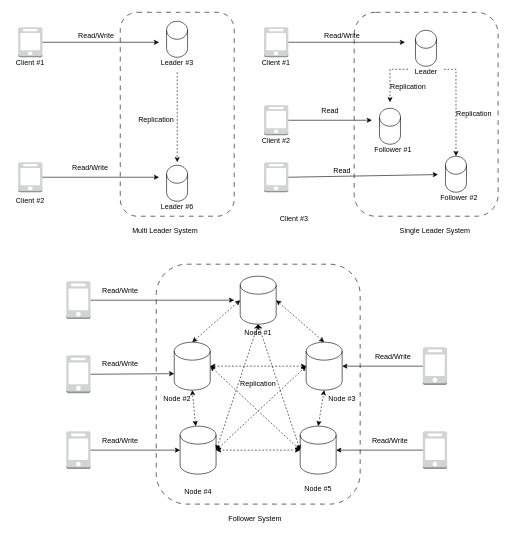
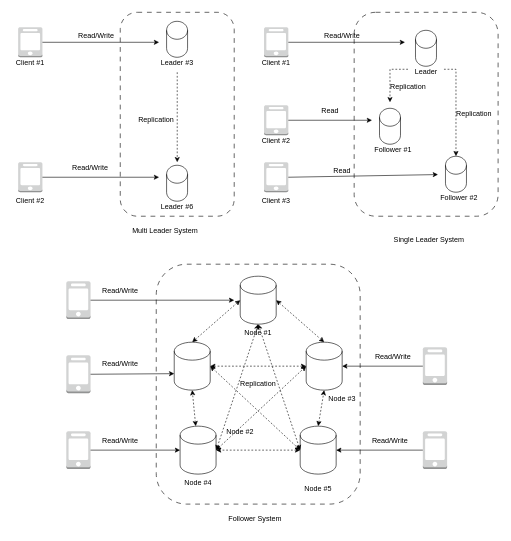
  <mxCell id="0" />
  <mxCell id="1" parent="0" />
  <mxCell id="2" value="" style="rounded=1;whiteSpace=wrap;html=1;dashed=1;dashPattern=8 8;" vertex="1" parent="1"><mxGeometry x="260" y="440" width="340" height="400" as="geometry" /></mxCell>
  <mxCell id="3" value="" style="rounded=1;whiteSpace=wrap;html=1;dashed=1;dashPattern=8 8;" parent="1" vertex="1"><mxGeometry x="590" y="20" width="240" height="340" as="geometry" /></mxCell>
  <mxCell id="4" value="" style="rounded=1;whiteSpace=wrap;html=1;dashed=1;dashPattern=8 8;" parent="1" vertex="1"><mxGeometry x="200" y="20" width="190" height="340" as="geometry" /></mxCell>
  <mxCell id="5" value="" style="outlineConnect=0;dashed=0;verticalLabelPosition=bottom;verticalAlign=top;align=center;html=1;shape=mxgraph.aws3.mobile_client;fillColor=#D2D3D3;gradientColor=none;" parent="1" vertex="1"><mxGeometry x="439.75" y="175" width="40.5" height="50" as="geometry" /></mxCell>
  <mxCell id="6" value="" style="endArrow=classic;html=1;rounded=0;exitX=0;exitY=0.5;exitDx=0;exitDy=0;dashed=1;" parent="1" edge="1"><mxGeometry width="50" height="50" relative="1" as="geometry"><mxPoint x="679.75" y="115" as="sourcePoint" /><mxPoint x="649.75" y="170" as="targetPoint" /><Array as="points"><mxPoint x="649.75" y="115" /></Array></mxGeometry></mxCell>
  <mxCell id="7" value="" style="endArrow=classic;html=1;rounded=0;exitX=1;exitY=0.5;exitDx=0;exitDy=0;dashed=1;" parent="1" edge="1"><mxGeometry width="50" height="50" relative="1" as="geometry"><mxPoint x="739.75" y="115" as="sourcePoint" /><mxPoint x="759.75" y="260" as="targetPoint" /><Array as="points"><mxPoint x="759.75" y="115" /></Array></mxGeometry></mxCell>
- <mxCell id="8" value="Single Leader System" style="text;html=1;strokeColor=none;fillColor=none;align=center;verticalAlign=middle;whiteSpace=wrap;rounded=0;" parent="1" vertex="1"><mxGeometry x="659.75" y="370" width="130" height="30" as="geometry" /></mxCell>
+ <mxCell id="8" value="Single Leader System" style="text;html=1;strokeColor=none;fillColor=none;align=center;verticalAlign=middle;whiteSpace=wrap;rounded=0;" parent="1" vertex="1"><mxGeometry x="649.75" y="385" width="130" height="30" as="geometry" /></mxCell>
  <mxCell id="9" value="" style="outlineConnect=0;dashed=0;verticalLabelPosition=bottom;verticalAlign=top;align=center;html=1;shape=mxgraph.aws3.mobile_client;fillColor=#D2D3D3;gradientColor=none;" parent="1" vertex="1"><mxGeometry x="439.75" y="270" width="40.5" height="50" as="geometry" /></mxCell>
  <mxCell id="10" value="" style="outlineConnect=0;dashed=0;verticalLabelPosition=bottom;verticalAlign=top;align=center;html=1;shape=mxgraph.aws3.mobile_client;fillColor=#D2D3D3;gradientColor=none;" parent="1" vertex="1"><mxGeometry x="439.75" y="45" width="40.5" height="50" as="geometry" /></mxCell>
  <mxCell id="11" value="Client #1" style="text;html=1;strokeColor=none;fillColor=none;align=center;verticalAlign=middle;whiteSpace=wrap;rounded=0;" parent="1" vertex="1"><mxGeometry x="430" y="90" width="60" height="30" as="geometry" /></mxCell>
  <mxCell id="12" value="Client #2" style="text;html=1;strokeColor=none;fillColor=none;align=center;verticalAlign=middle;whiteSpace=wrap;rounded=0;" parent="1" vertex="1"><mxGeometry x="430" y="220" width="60" height="30" as="geometry" /></mxCell>
- <mxCell id="13" value="Client #3" style="text;html=1;strokeColor=none;fillColor=none;align=center;verticalAlign=middle;whiteSpace=wrap;rounded=0;" parent="1" vertex="1"><mxGeometry x="460" y="350" width="60" height="30" as="geometry" /></mxCell>
+ <mxCell id="13" value="Client #3" style="text;html=1;strokeColor=none;fillColor=none;align=center;verticalAlign=middle;whiteSpace=wrap;rounded=0;" parent="1" vertex="1"><mxGeometry x="430" y="320" width="60" height="30" as="geometry" /></mxCell>
  <mxCell id="14" value="Replication" style="text;html=1;strokeColor=none;fillColor=none;align=center;verticalAlign=middle;whiteSpace=wrap;rounded=0;" parent="1" vertex="1"><mxGeometry x="759.75" y="175" width="60" height="30" as="geometry" /></mxCell>
  <mxCell id="15" value="Replication" style="text;html=1;strokeColor=none;fillColor=none;align=center;verticalAlign=middle;whiteSpace=wrap;rounded=0;" parent="1" vertex="1"><mxGeometry x="649.75" y="130" width="60" height="30" as="geometry" /></mxCell>
  <mxCell id="16" value="" style="endArrow=classic;html=1;rounded=0;exitX=1;exitY=0.5;exitDx=0;exitDy=0;exitPerimeter=0;" parent="1" source="10" edge="1"><mxGeometry width="50" height="50" relative="1" as="geometry"><mxPoint x="809.75" y="280" as="sourcePoint" /><mxPoint x="674.75" y="70" as="targetPoint" /></mxGeometry></mxCell>
  <mxCell id="17" value="" style="endArrow=classic;html=1;rounded=0;exitX=1;exitY=0.5;exitDx=0;exitDy=0;exitPerimeter=0;" parent="1" source="5" edge="1"><mxGeometry width="50" height="50" relative="1" as="geometry"><mxPoint x="809.75" y="280" as="sourcePoint" /><mxPoint x="619.75" y="200" as="targetPoint" /></mxGeometry></mxCell>
  <mxCell id="18" value="" style="endArrow=classic;html=1;rounded=0;exitX=1;exitY=0.5;exitDx=0;exitDy=0;exitPerimeter=0;" parent="1" source="9" edge="1"><mxGeometry width="50" height="50" relative="1" as="geometry"><mxPoint x="809.75" y="280" as="sourcePoint" /><mxPoint x="729.75" y="290.537" as="targetPoint" /></mxGeometry></mxCell>
  <mxCell id="19" value="Read/Write" style="text;html=1;strokeColor=none;fillColor=none;align=center;verticalAlign=middle;whiteSpace=wrap;rounded=0;" parent="1" vertex="1"><mxGeometry x="539.75" y="45" width="60" height="30" as="geometry" /></mxCell>
  <mxCell id="20" value="Read" style="text;html=1;strokeColor=none;fillColor=none;align=center;verticalAlign=middle;whiteSpace=wrap;rounded=0;" parent="1" vertex="1"><mxGeometry x="519.75" y="170" width="60" height="30" as="geometry" /></mxCell>
  <mxCell id="21" value="Read" style="text;html=1;strokeColor=none;fillColor=none;align=center;verticalAlign=middle;whiteSpace=wrap;rounded=0;" parent="1" vertex="1"><mxGeometry x="539.75" y="270" width="60" height="30" as="geometry" /></mxCell>
  <mxCell id="22" value="Multi Leader System" style="text;html=1;strokeColor=none;fillColor=none;align=center;verticalAlign=middle;whiteSpace=wrap;rounded=0;" parent="1" vertex="1"><mxGeometry x="209.75" y="370" width="130" height="30" as="geometry" /></mxCell>
  <mxCell id="23" style="edgeStyle=orthogonalEdgeStyle;rounded=0;orthogonalLoop=1;jettySize=auto;html=1;exitX=0.5;exitY=1;exitDx=0;exitDy=0;dashed=1;" parent="1" source="34" edge="1"><mxGeometry relative="1" as="geometry"><mxPoint x="295" y="270" as="targetPoint" /><mxPoint x="294.8" y="100" as="sourcePoint" /></mxGeometry></mxCell>
  <mxCell id="24" value="" style="outlineConnect=0;dashed=0;verticalLabelPosition=bottom;verticalAlign=top;align=center;html=1;shape=mxgraph.aws3.mobile_client;fillColor=#D2D3D3;gradientColor=none;" parent="1" vertex="1"><mxGeometry x="29.75" y="270" width="40.5" height="50" as="geometry" /></mxCell>
  <mxCell id="25" value="" style="outlineConnect=0;dashed=0;verticalLabelPosition=bottom;verticalAlign=top;align=center;html=1;shape=mxgraph.aws3.mobile_client;fillColor=#D2D3D3;gradientColor=none;" parent="1" vertex="1"><mxGeometry x="29.75" y="45" width="40.5" height="50" as="geometry" /></mxCell>
  <mxCell id="26" value="Client #1" style="text;html=1;strokeColor=none;fillColor=none;align=center;verticalAlign=middle;whiteSpace=wrap;rounded=0;" parent="1" vertex="1"><mxGeometry x="20" y="90" width="60" height="30" as="geometry" /></mxCell>
  <mxCell id="27" value="Client #2" style="text;html=1;strokeColor=none;fillColor=none;align=center;verticalAlign=middle;whiteSpace=wrap;rounded=0;" parent="1" vertex="1"><mxGeometry x="20" y="320" width="60" height="30" as="geometry" /></mxCell>
  <mxCell id="28" value="Replication" style="text;html=1;strokeColor=none;fillColor=none;align=center;verticalAlign=middle;whiteSpace=wrap;rounded=0;" parent="1" vertex="1"><mxGeometry x="230" y="185" width="60" height="30" as="geometry" /></mxCell>
  <mxCell id="29" value="" style="endArrow=classic;html=1;rounded=0;exitX=1;exitY=0.5;exitDx=0;exitDy=0;exitPerimeter=0;" parent="1" source="25" edge="1"><mxGeometry width="50" height="50" relative="1" as="geometry"><mxPoint x="399.75" y="280" as="sourcePoint" /><mxPoint x="264.75" y="70" as="targetPoint" /></mxGeometry></mxCell>
  <mxCell id="30" value="" style="endArrow=classic;html=1;rounded=0;exitX=1;exitY=0.5;exitDx=0;exitDy=0;exitPerimeter=0;" parent="1" source="24" edge="1"><mxGeometry width="50" height="50" relative="1" as="geometry"><mxPoint x="399.75" y="280" as="sourcePoint" /><mxPoint x="264.75" y="295" as="targetPoint" /></mxGeometry></mxCell>
  <mxCell id="31" value="Read/Write" style="text;html=1;strokeColor=none;fillColor=none;align=center;verticalAlign=middle;whiteSpace=wrap;rounded=0;" parent="1" vertex="1"><mxGeometry x="129.75" y="45" width="60" height="30" as="geometry" /></mxCell>
  <mxCell id="32" value="Read/Write" style="text;html=1;strokeColor=none;fillColor=none;align=center;verticalAlign=middle;whiteSpace=wrap;rounded=0;" parent="1" vertex="1"><mxGeometry x="120" y="265" width="60" height="30" as="geometry" /></mxCell>
  <mxCell id="33" value="" style="shape=cylinder3;whiteSpace=wrap;html=1;boundedLbl=1;backgroundOutline=1;size=15;" parent="1" vertex="1"><mxGeometry x="277.25" y="35" width="35" height="60" as="geometry" /></mxCell>
  <mxCell id="34" value="Leader #3" style="text;html=1;strokeColor=none;fillColor=none;align=center;verticalAlign=middle;whiteSpace=wrap;rounded=0;" parent="1" vertex="1"><mxGeometry x="265" y="90" width="60" height="30" as="geometry" /></mxCell>
  <mxCell id="35" value="" style="group" parent="1" vertex="1" connectable="0"><mxGeometry x="265" y="275" width="60" height="85" as="geometry" /></mxCell>
  <mxCell id="36" value="" style="shape=cylinder3;whiteSpace=wrap;html=1;boundedLbl=1;backgroundOutline=1;size=15;" parent="35" vertex="1"><mxGeometry x="12.25" width="35" height="60" as="geometry" /></mxCell>
  <mxCell id="37" value="Leader #6" style="text;html=1;strokeColor=none;fillColor=none;align=center;verticalAlign=middle;whiteSpace=wrap;rounded=0;" parent="35" vertex="1"><mxGeometry y="55" width="60" height="30" as="geometry" /></mxCell>
  <mxCell id="38" value="" style="group" parent="1" vertex="1" connectable="0"><mxGeometry x="680" y="50" width="60" height="85" as="geometry" /></mxCell>
  <mxCell id="39" value="" style="shape=cylinder3;whiteSpace=wrap;html=1;boundedLbl=1;backgroundOutline=1;size=15;" parent="38" vertex="1"><mxGeometry x="12.25" width="35" height="60" as="geometry" /></mxCell>
  <mxCell id="40" value="Leader" style="text;html=1;strokeColor=none;fillColor=none;align=center;verticalAlign=middle;whiteSpace=wrap;rounded=0;" parent="38" vertex="1"><mxGeometry y="55" width="60" height="30" as="geometry" /></mxCell>
  <mxCell id="41" value="" style="group" parent="1" vertex="1" connectable="0"><mxGeometry x="620" y="180" width="70" height="85" as="geometry" /></mxCell>
  <mxCell id="42" value="" style="shape=cylinder3;whiteSpace=wrap;html=1;boundedLbl=1;backgroundOutline=1;size=15;" parent="41" vertex="1"><mxGeometry x="12.25" width="35" height="60" as="geometry" /></mxCell>
  <mxCell id="43" value="Follower #1" style="text;html=1;strokeColor=none;fillColor=none;align=center;verticalAlign=middle;whiteSpace=wrap;rounded=0;" parent="41" vertex="1"><mxGeometry y="55" width="70" height="30" as="geometry" /></mxCell>
  <mxCell id="44" value="" style="group" parent="1" vertex="1" connectable="0"><mxGeometry x="730" y="260" width="70" height="85" as="geometry" /></mxCell>
  <mxCell id="45" value="" style="shape=cylinder3;whiteSpace=wrap;html=1;boundedLbl=1;backgroundOutline=1;size=15;" parent="44" vertex="1"><mxGeometry x="12.25" width="35" height="60" as="geometry" /></mxCell>
  <mxCell id="46" value="Follower #2" style="text;html=1;strokeColor=none;fillColor=none;align=center;verticalAlign=middle;whiteSpace=wrap;rounded=0;" parent="44" vertex="1"><mxGeometry y="55" width="70" height="30" as="geometry" /></mxCell>
  <mxCell id="47" value="" style="shape=cylinder3;whiteSpace=wrap;html=1;boundedLbl=1;backgroundOutline=1;size=15;" vertex="1" parent="1"><mxGeometry x="400" y="460" width="60" height="80" as="geometry" /></mxCell>
  <mxCell id="48" value="" style="shape=cylinder3;whiteSpace=wrap;html=1;boundedLbl=1;backgroundOutline=1;size=15;" vertex="1" parent="1"><mxGeometry x="510" y="570" width="60" height="80" as="geometry" /></mxCell>
  <mxCell id="49" value="" style="shape=cylinder3;whiteSpace=wrap;html=1;boundedLbl=1;backgroundOutline=1;size=15;" vertex="1" parent="1"><mxGeometry x="500" y="710" width="60" height="80" as="geometry" /></mxCell>
  <mxCell id="50" value="" style="shape=cylinder3;whiteSpace=wrap;html=1;boundedLbl=1;backgroundOutline=1;size=15;" vertex="1" parent="1"><mxGeometry x="299.75" y="710" width="60" height="80" as="geometry" /></mxCell>
  <mxCell id="51" value="" style="shape=cylinder3;whiteSpace=wrap;html=1;boundedLbl=1;backgroundOutline=1;size=15;" vertex="1" parent="1"><mxGeometry x="290" y="570" width="60" height="80" as="geometry" /></mxCell>
  <mxCell id="52" value="" style="endArrow=classic;startArrow=classic;html=1;rounded=0;entryX=0;entryY=0.5;entryDx=0;entryDy=0;entryPerimeter=0;exitX=0.5;exitY=0;exitDx=0;exitDy=0;exitPerimeter=0;dashed=1;" edge="1" parent="1" source="51" target="47"><mxGeometry width="50" height="50" relative="1" as="geometry"><mxPoint x="310" y="570" as="sourcePoint" /><mxPoint x="360" y="520" as="targetPoint" /></mxGeometry></mxCell>
  <mxCell id="53" value="" style="endArrow=classic;startArrow=classic;html=1;rounded=0;entryX=1;entryY=0.5;entryDx=0;entryDy=0;entryPerimeter=0;exitX=0.5;exitY=0;exitDx=0;exitDy=0;exitPerimeter=0;dashed=1;" edge="1" parent="1" source="48" target="47"><mxGeometry width="50" height="50" relative="1" as="geometry"><mxPoint x="330" y="580" as="sourcePoint" /><mxPoint x="410" y="510" as="targetPoint" /></mxGeometry></mxCell>
  <mxCell id="54" value="" style="endArrow=classic;startArrow=classic;html=1;rounded=0;entryX=0.5;entryY=1;entryDx=0;entryDy=0;entryPerimeter=0;exitX=0.5;exitY=0;exitDx=0;exitDy=0;exitPerimeter=0;dashed=1;" edge="1" parent="1" source="49" target="48"><mxGeometry width="50" height="50" relative="1" as="geometry"><mxPoint x="550" y="580" as="sourcePoint" /><mxPoint x="470" y="510" as="targetPoint" /></mxGeometry></mxCell>
  <mxCell id="55" value="" style="endArrow=classic;startArrow=classic;html=1;rounded=0;entryX=1;entryY=0.5;entryDx=0;entryDy=0;entryPerimeter=0;exitX=0;exitY=0.5;exitDx=0;exitDy=0;exitPerimeter=0;dashed=1;" edge="1" parent="1" source="49" target="50"><mxGeometry width="50" height="50" relative="1" as="geometry"><mxPoint x="560" y="590" as="sourcePoint" /><mxPoint x="480" y="520" as="targetPoint" /></mxGeometry></mxCell>
  <mxCell id="56" value="" style="endArrow=classic;startArrow=classic;html=1;rounded=0;entryX=0.5;entryY=1;entryDx=0;entryDy=0;entryPerimeter=0;dashed=1;" edge="1" parent="1" source="50" target="51"><mxGeometry width="50" height="50" relative="1" as="geometry"><mxPoint x="510" y="760" as="sourcePoint" /><mxPoint x="370" y="760" as="targetPoint" /></mxGeometry></mxCell>
  <mxCell id="57" value="Node #1" style="text;html=1;strokeColor=none;fillColor=none;align=center;verticalAlign=middle;whiteSpace=wrap;rounded=0;" vertex="1" parent="1"><mxGeometry x="400" y="540" width="60" height="30" as="geometry" /></mxCell>
  <mxCell id="58" value="Node #3" style="text;html=1;strokeColor=none;fillColor=none;align=center;verticalAlign=middle;whiteSpace=wrap;rounded=0;" vertex="1" parent="1"><mxGeometry x="539.75" y="650" width="60" height="30" as="geometry" /></mxCell>
  <mxCell id="59" value="Node #5" style="text;html=1;strokeColor=none;fillColor=none;align=center;verticalAlign=middle;whiteSpace=wrap;rounded=0;" vertex="1" parent="1"><mxGeometry x="500" y="800" width="60" height="30" as="geometry" /></mxCell>
- <mxCell id="60" value="Node #4" style="text;html=1;strokeColor=none;fillColor=none;align=center;verticalAlign=middle;whiteSpace=wrap;rounded=0;" vertex="1" parent="1"><mxGeometry x="299.75" y="805" width="60" height="30" as="geometry" /></mxCell>
- <mxCell id="61" value="Node #2" style="text;html=1;strokeColor=none;fillColor=none;align=center;verticalAlign=middle;whiteSpace=wrap;rounded=0;" vertex="1" parent="1"><mxGeometry x="265" y="650" width="60" height="30" as="geometry" /></mxCell>
+ <mxCell id="60" value="Node #4" style="text;html=1;strokeColor=none;fillColor=none;align=center;verticalAlign=middle;whiteSpace=wrap;rounded=0;" vertex="1" parent="1"><mxGeometry x="299.75" y="790" width="60" height="30" as="geometry" /></mxCell>
+ <mxCell id="61" value="Node #2" style="text;html=1;strokeColor=none;fillColor=none;align=center;verticalAlign=middle;whiteSpace=wrap;rounded=0;" vertex="1" parent="1"><mxGeometry x="370" y="705" width="60" height="30" as="geometry" /></mxCell>
  <mxCell id="62" value="" style="endArrow=classic;startArrow=classic;html=1;rounded=0;exitX=1;exitY=0.5;exitDx=0;exitDy=0;exitPerimeter=0;entryX=0;entryY=0.5;entryDx=0;entryDy=0;entryPerimeter=0;dashed=1;" edge="1" parent="1" source="51" target="48"><mxGeometry width="50" height="50" relative="1" as="geometry"><mxPoint x="370" y="640" as="sourcePoint" /><mxPoint x="420" y="590" as="targetPoint" /></mxGeometry></mxCell>
  <mxCell id="63" value="" style="endArrow=classic;startArrow=classic;html=1;rounded=0;exitX=1;exitY=0.5;exitDx=0;exitDy=0;exitPerimeter=0;entryX=0;entryY=0.5;entryDx=0;entryDy=0;entryPerimeter=0;dashed=1;" edge="1" parent="1" source="50" target="48"><mxGeometry width="50" height="50" relative="1" as="geometry"><mxPoint x="390" y="730" as="sourcePoint" /><mxPoint x="500" y="610" as="targetPoint" /></mxGeometry></mxCell>
  <mxCell id="64" value="" style="endArrow=classic;startArrow=classic;html=1;rounded=0;exitX=1;exitY=0.5;exitDx=0;exitDy=0;exitPerimeter=0;entryX=0;entryY=0.5;entryDx=0;entryDy=0;entryPerimeter=0;dashed=1;" edge="1" parent="1" source="51" target="49"><mxGeometry width="50" height="50" relative="1" as="geometry"><mxPoint x="400" y="740" as="sourcePoint" /><mxPoint x="450" y="690" as="targetPoint" /></mxGeometry></mxCell>
  <mxCell id="65" value="" style="endArrow=classic;startArrow=classic;html=1;rounded=0;entryX=0.5;entryY=0;entryDx=0;entryDy=0;dashed=1;" edge="1" parent="1" target="57"><mxGeometry width="50" height="50" relative="1" as="geometry"><mxPoint x="360" y="750" as="sourcePoint" /><mxPoint x="410" y="680" as="targetPoint" /></mxGeometry></mxCell>
  <mxCell id="66" value="" style="endArrow=classic;startArrow=classic;html=1;rounded=0;entryX=0.5;entryY=0;entryDx=0;entryDy=0;exitX=0;exitY=0.5;exitDx=0;exitDy=0;exitPerimeter=0;dashed=1;" edge="1" parent="1" source="49" target="57"><mxGeometry width="50" height="50" relative="1" as="geometry"><mxPoint x="400" y="740" as="sourcePoint" /><mxPoint x="450" y="690" as="targetPoint" /></mxGeometry></mxCell>
  <mxCell id="67" value="" style="outlineConnect=0;dashed=0;verticalLabelPosition=bottom;verticalAlign=top;align=center;html=1;shape=mxgraph.aws3.mobile_client;fillColor=#D2D3D3;gradientColor=none;" vertex="1" parent="1"><mxGeometry x="110" y="468.5" width="40.5" height="63" as="geometry" /></mxCell>
  <mxCell id="68" value="" style="outlineConnect=0;dashed=0;verticalLabelPosition=bottom;verticalAlign=top;align=center;html=1;shape=mxgraph.aws3.mobile_client;fillColor=#D2D3D3;gradientColor=none;" vertex="1" parent="1"><mxGeometry x="110" y="592" width="40.5" height="63" as="geometry" /></mxCell>
  <mxCell id="69" value="" style="outlineConnect=0;dashed=0;verticalLabelPosition=bottom;verticalAlign=top;align=center;html=1;shape=mxgraph.aws3.mobile_client;fillColor=#D2D3D3;gradientColor=none;" vertex="1" parent="1"><mxGeometry x="110" y="718.5" width="40.5" height="63" as="geometry" /></mxCell>
  <mxCell id="70" value="" style="outlineConnect=0;dashed=0;verticalLabelPosition=bottom;verticalAlign=top;align=center;html=1;shape=mxgraph.aws3.mobile_client;fillColor=#D2D3D3;gradientColor=none;" vertex="1" parent="1"><mxGeometry x="704.5" y="578.5" width="40.5" height="63" as="geometry" /></mxCell>
  <mxCell id="71" value="" style="outlineConnect=0;dashed=0;verticalLabelPosition=bottom;verticalAlign=top;align=center;html=1;shape=mxgraph.aws3.mobile_client;fillColor=#D2D3D3;gradientColor=none;" vertex="1" parent="1"><mxGeometry x="704.5" y="718.5" width="40.5" height="63" as="geometry" /></mxCell>
  <mxCell id="72" value="" style="endArrow=classic;html=1;rounded=0;exitX=1;exitY=0.5;exitDx=0;exitDy=0;exitPerimeter=0;" edge="1" parent="1" source="67"><mxGeometry width="50" height="50" relative="1" as="geometry"><mxPoint x="400" y="560" as="sourcePoint" /><mxPoint x="390" y="500" as="targetPoint" /></mxGeometry></mxCell>
  <mxCell id="73" value="Replication" style="text;html=1;strokeColor=none;fillColor=none;align=center;verticalAlign=middle;whiteSpace=wrap;rounded=0;" vertex="1" parent="1"><mxGeometry x="400" y="625" width="60" height="30" as="geometry" /></mxCell>
  <mxCell id="74" value="" style="endArrow=classic;html=1;rounded=0;exitX=1;exitY=0.5;exitDx=0;exitDy=0;exitPerimeter=0;entryX=0;entryY=0;entryDx=0;entryDy=52.5;entryPerimeter=0;" edge="1" parent="1" source="68" target="51"><mxGeometry width="50" height="50" relative="1" as="geometry"><mxPoint x="400" y="590" as="sourcePoint" /><mxPoint x="450" y="540" as="targetPoint" /></mxGeometry></mxCell>
  <mxCell id="75" value="" style="endArrow=classic;html=1;rounded=0;exitX=1;exitY=0.5;exitDx=0;exitDy=0;exitPerimeter=0;entryX=0;entryY=0.5;entryDx=0;entryDy=0;entryPerimeter=0;" edge="1" parent="1" source="69" target="50"><mxGeometry width="50" height="50" relative="1" as="geometry"><mxPoint x="400" y="650" as="sourcePoint" /><mxPoint x="450" y="600" as="targetPoint" /></mxGeometry></mxCell>
  <mxCell id="76" value="" style="endArrow=classic;html=1;rounded=0;exitX=0;exitY=0.5;exitDx=0;exitDy=0;exitPerimeter=0;entryX=1;entryY=0.5;entryDx=0;entryDy=0;entryPerimeter=0;" edge="1" parent="1" source="71" target="49"><mxGeometry width="50" height="50" relative="1" as="geometry"><mxPoint x="400" y="650" as="sourcePoint" /><mxPoint x="450" y="600" as="targetPoint" /></mxGeometry></mxCell>
  <mxCell id="77" value="" style="endArrow=classic;html=1;rounded=0;entryX=1;entryY=0.5;entryDx=0;entryDy=0;entryPerimeter=0;" edge="1" parent="1" source="70" target="48"><mxGeometry width="50" height="50" relative="1" as="geometry"><mxPoint x="400" y="650" as="sourcePoint" /><mxPoint x="450" y="600" as="targetPoint" /></mxGeometry></mxCell>
  <mxCell id="78" value="Read/Write" style="text;html=1;strokeColor=none;fillColor=none;align=center;verticalAlign=middle;whiteSpace=wrap;rounded=0;" vertex="1" parent="1"><mxGeometry x="169.75" y="468.5" width="60" height="30" as="geometry" /></mxCell>
  <mxCell id="79" value="Read/Write" style="text;html=1;strokeColor=none;fillColor=none;align=center;verticalAlign=middle;whiteSpace=wrap;rounded=0;" vertex="1" parent="1"><mxGeometry x="170" y="592" width="60" height="30" as="geometry" /></mxCell>
  <mxCell id="80" value="Read/Write" style="text;html=1;strokeColor=none;fillColor=none;align=center;verticalAlign=middle;whiteSpace=wrap;rounded=0;" vertex="1" parent="1"><mxGeometry x="170" y="718.5" width="60" height="30" as="geometry" /></mxCell>
  <mxCell id="81" value="Read/Write" style="text;html=1;strokeColor=none;fillColor=none;align=center;verticalAlign=middle;whiteSpace=wrap;rounded=0;" vertex="1" parent="1"><mxGeometry x="625" y="578.5" width="60" height="30" as="geometry" /></mxCell>
  <mxCell id="82" value="Read/Write" style="text;html=1;strokeColor=none;fillColor=none;align=center;verticalAlign=middle;whiteSpace=wrap;rounded=0;" vertex="1" parent="1"><mxGeometry x="620" y="718.5" width="60" height="30" as="geometry" /></mxCell>
  <mxCell id="83" value="Follower System" style="text;html=1;strokeColor=none;fillColor=none;align=center;verticalAlign=middle;whiteSpace=wrap;rounded=0;" vertex="1" parent="1"><mxGeometry x="360" y="850" width="130" height="30" as="geometry" /></mxCell>
